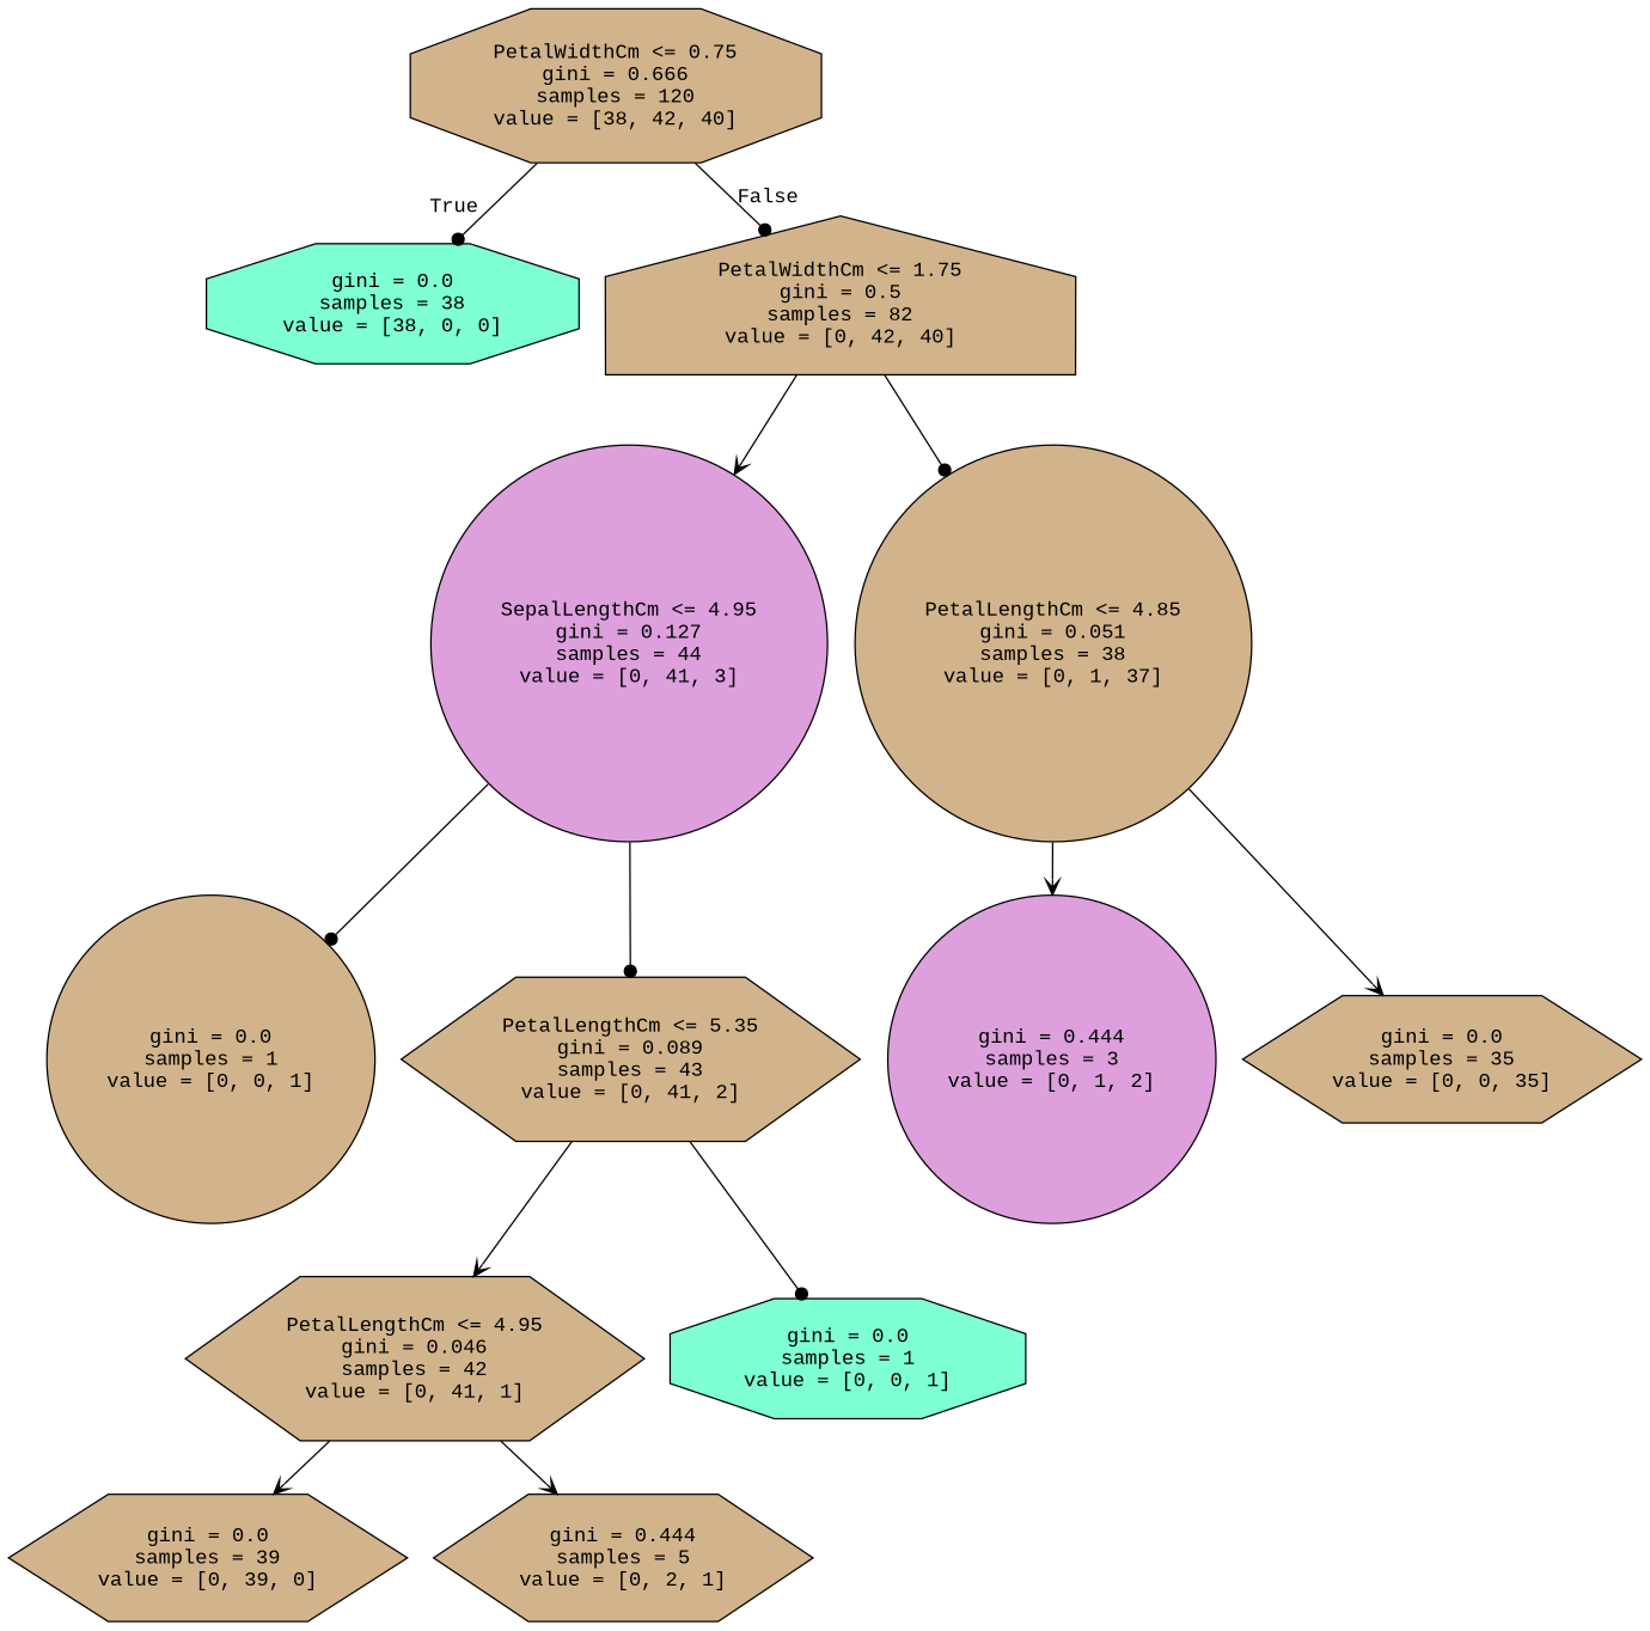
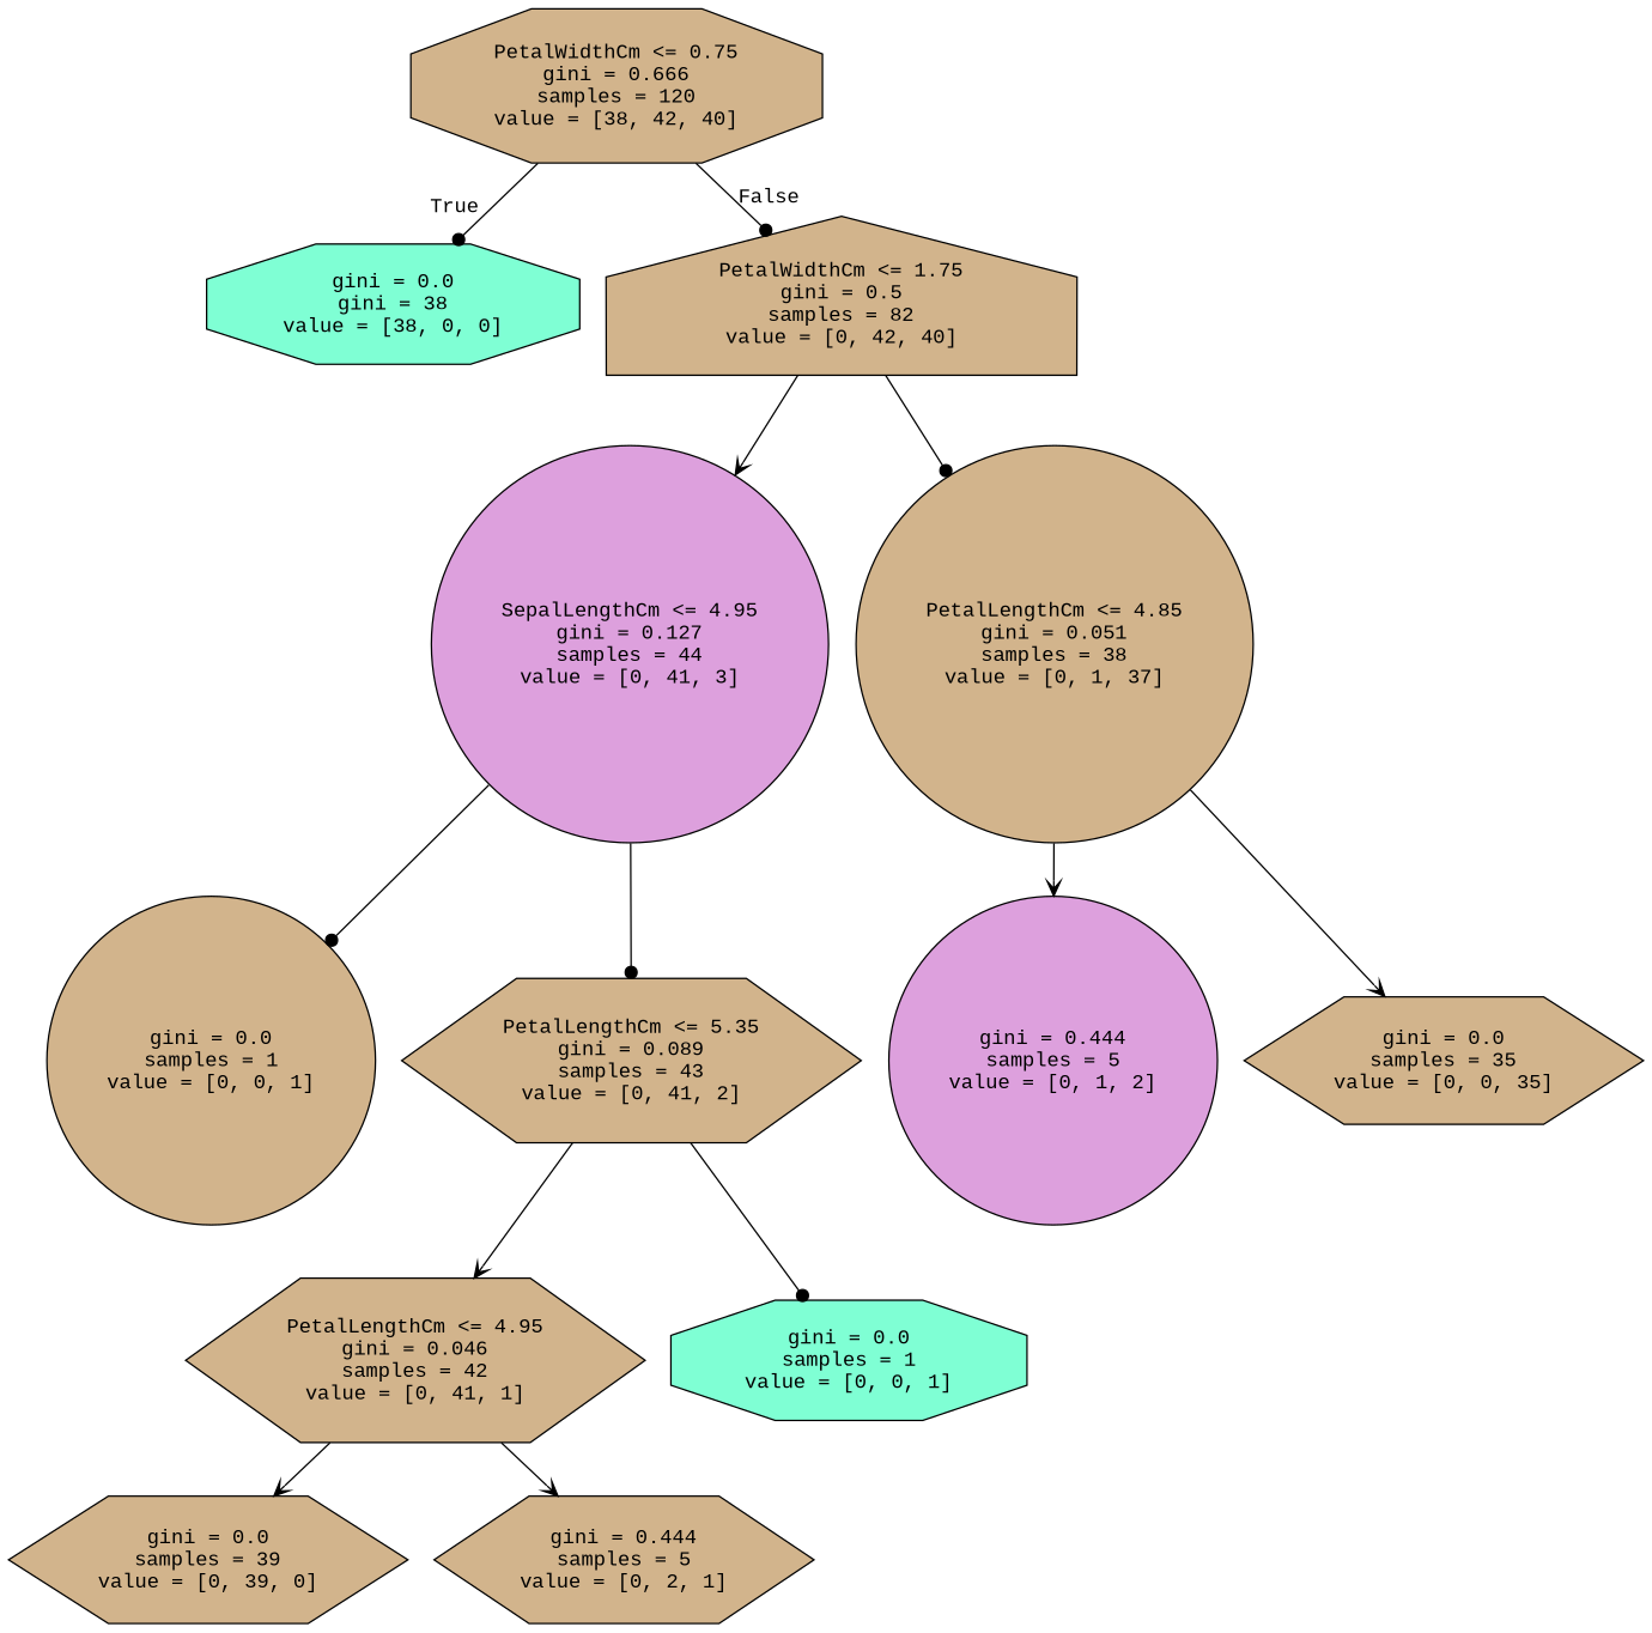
  digraph {
    fontname="Liberation Mono"
    node [fillcolor=tan fontname="Liberation Mono" shape=hexagon style=filled]
    edge [arrowhead=dot fontname="Liberation Mono"]
    n1 [label="PetalWidthCm <= 0.75\ngini = 0.666\nsamples = 120\nvalue = [38, 42, 40]" shape=octagon]
-   n2 [fillcolor=aquamarine label="gini = 0.0\nsamples = 38\nvalue = [38, 0, 0]" shape=octagon]
+   n2 [fillcolor=aquamarine label="gini = 0.0\ngini = 38\nvalue = [38, 0, 0]" shape=octagon]
    n3 [label="PetalWidthCm <= 1.75\ngini = 0.5\nsamples = 82\nvalue = [0, 42, 40]" shape=house]
    n4 [fillcolor=plum label="SepalLengthCm <= 4.95\ngini = 0.127\nsamples = 44\nvalue = [0, 41, 3]" shape=circle]
    n5 [label="PetalLengthCm <= 4.85\ngini = 0.051\nsamples = 38\nvalue = [0, 1, 37]" shape=circle]
    n6 [label="gini = 0.0\nsamples = 1\nvalue = [0, 0, 1]" shape=circle]
    n7 [label="PetalLengthCm <= 5.35\ngini = 0.089\nsamples = 43\nvalue = [0, 41, 2]"]
-   n8 [fillcolor=plum label="gini = 0.444\nsamples = 3\nvalue = [0, 1, 2]" shape=circle]
+   n8 [fillcolor=plum label="gini = 0.444\nsamples = 5\nvalue = [0, 1, 2]" shape=circle]
    n9 [label="gini = 0.0\nsamples = 35\nvalue = [0, 0, 35]"]
    n10 [label="PetalLengthCm <= 4.95\ngini = 0.046\nsamples = 42\nvalue = [0, 41, 1]"]
    n11 [fillcolor=aquamarine label="gini = 0.0\nsamples = 1\nvalue = [0, 0, 1]" shape=octagon]
    n12 [label="gini = 0.0\nsamples = 39\nvalue = [0, 39, 0]"]
    n13 [label="gini = 0.444\nsamples = 5\nvalue = [0, 2, 1]"]
    n1 -> n2 [headlabel=True labelangle=45 labeldistance=2.5]
    n1 -> n3 [headlabel=False labelangle=-45 labeldistance=2.5]
    n3 -> n4 [arrowhead=vee]
    n3 -> n5
    n4 -> n6
    n4 -> n7
    n5 -> n8 [arrowhead=vee]
    n5 -> n9 [arrowhead=vee]
    n7 -> n10 [arrowhead=vee]
    n7 -> n11
    n10 -> n12 [arrowhead=vee]
    n10 -> n13 [arrowhead=vee]
  }
